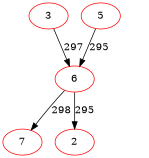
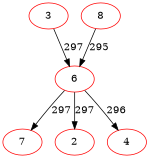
  digraph {
    node [color=red]
    3
    6
-   5
+   5 [label=8]
    n4 [label=7]
    2
+   4
    3 -> 6 [label=297]
-   6 -> n4 [label=298]
-   6 -> 2 [label=295]
+   6 -> n4 [label=297]
+   6 -> 2 [label=297]
+   6 -> 4 [label=296]
    5 -> 6 [label=295]
  }
